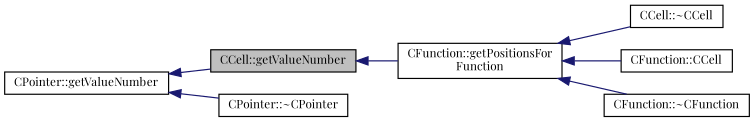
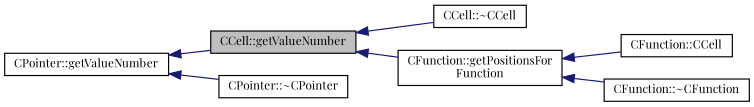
  digraph {
    fontname="Playfair Display"
    rankdir=LR
    node [color=black fillcolor=white fontname="Playfair Display" fontsize=10 shape=record style=filled]
    edge [color=midnightblue dir=back fontname="Playfair Display" fontsize=10 labelfontname=Helvetica labelfontsize=10 style=solid]
    n1 [fillcolor=grey75 fontcolor=black height=0.2 label="CCell::getValueNumber" width=0.4]
    n2 [height=0.2 label="CCell::~CCell" width=0.4]
    n3 [height=0.2 label="CFunction::getPositionsFor\lFunction" width=0.4]
    n4 [height=0.2 label="CFunction::CCell" width=0.4]
    n5 [height=0.2 label="CFunction::~CFunction" width=0.4]
    n6 [height=0.2 label="CPointer::getValueNumber" width=0.4]
    n7 [height=0.2 label="CPointer::~CPointer" width=0.4]
-   n3 -> n2
+   n1 -> n2
    n1 -> n3
    n3 -> n4
    n3 -> n5
    n6 -> n1
    n6 -> n7
  }
